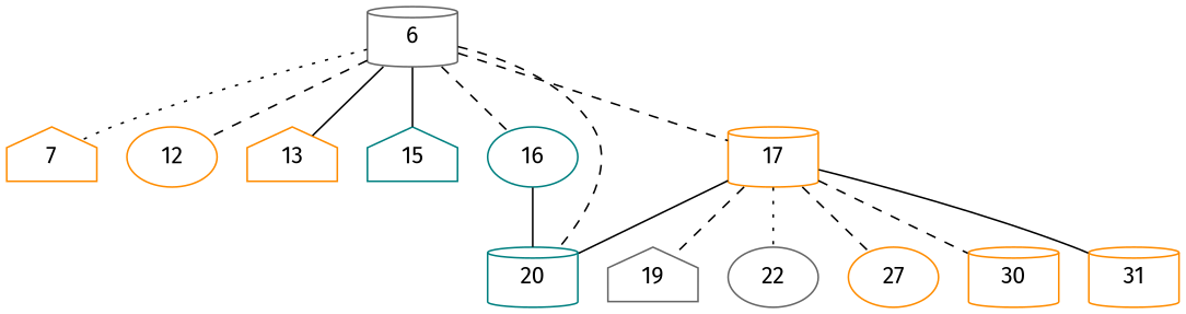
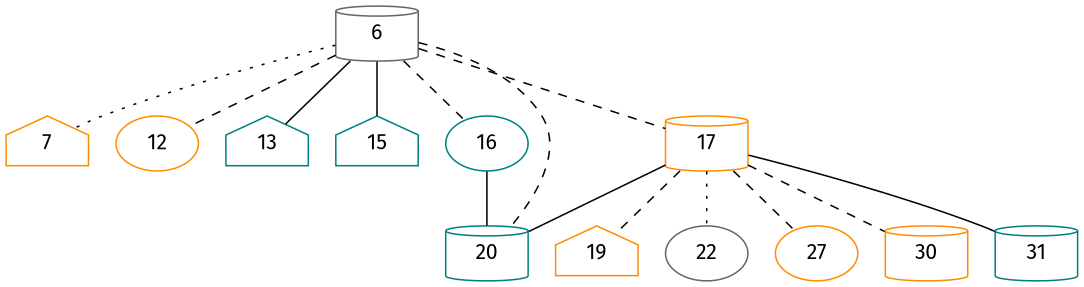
  strict graph {
    fontname="Fira Sans"
    node [color=darkorange fontname="Fira Sans" shape=cylinder]
    edge [fontname="Fira Sans" style=dashed]
    6 [color=gray40]
    7 [shape=house]
    12 [shape=ellipse]
-   13 [shape=house]
+   13 [color=teal shape=house]
    15 [color=teal shape=house]
    16 [color=teal shape=ellipse]
    17
    20 [color=teal]
-   19 [color=gray40 shape=house]
+   19 [shape=house]
    22 [color=gray40 shape=ellipse]
    27 [shape=ellipse]
    30
-   31
+   31 [color=teal]
    6 -- 7 [style=dotted]
    6 -- 12
    6 -- 13 [style=solid]
    6 -- 15 [style=solid]
    6 -- 16
    6 -- 17
    6 -- 20
    16 -- 20 [style=solid]
    17 -- 20 [style=solid]
    17 -- 19
    17 -- 22 [style=dotted]
    17 -- 27
    17 -- 30
    17 -- 31 [style=solid]
  }
